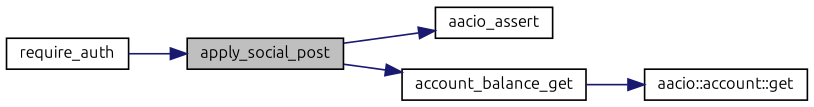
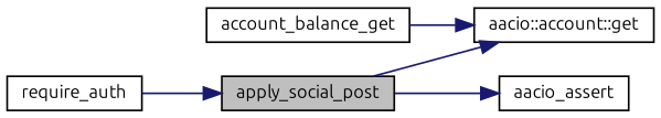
  digraph {
    fontname=Ubuntu
    rankdir=LR
    node [color=black fillcolor=white fontname=Ubuntu fontsize=10 shape=record style=filled]
    edge [color=midnightblue fontname=Ubuntu fontsize=10 labelfontname=Helvetica labelfontsize=10 style=solid]
    n1 [fillcolor=grey75 fontcolor=black height=0.2 label=apply_social_post width=0.4]
    n2 [height=0.2 label=aacio_assert width=0.4]
    n3 [height=0.2 label="aacio::account::get" width=0.4]
    n4 [height=0.2 label=require_auth width=0.4]
    n5 [height=0.2 label=account_balance_get width=0.4]
    n1 -> n2
-   n1 -> n5
+   n1 -> n3
    n4 -> n1
    n5 -> n3
  }
